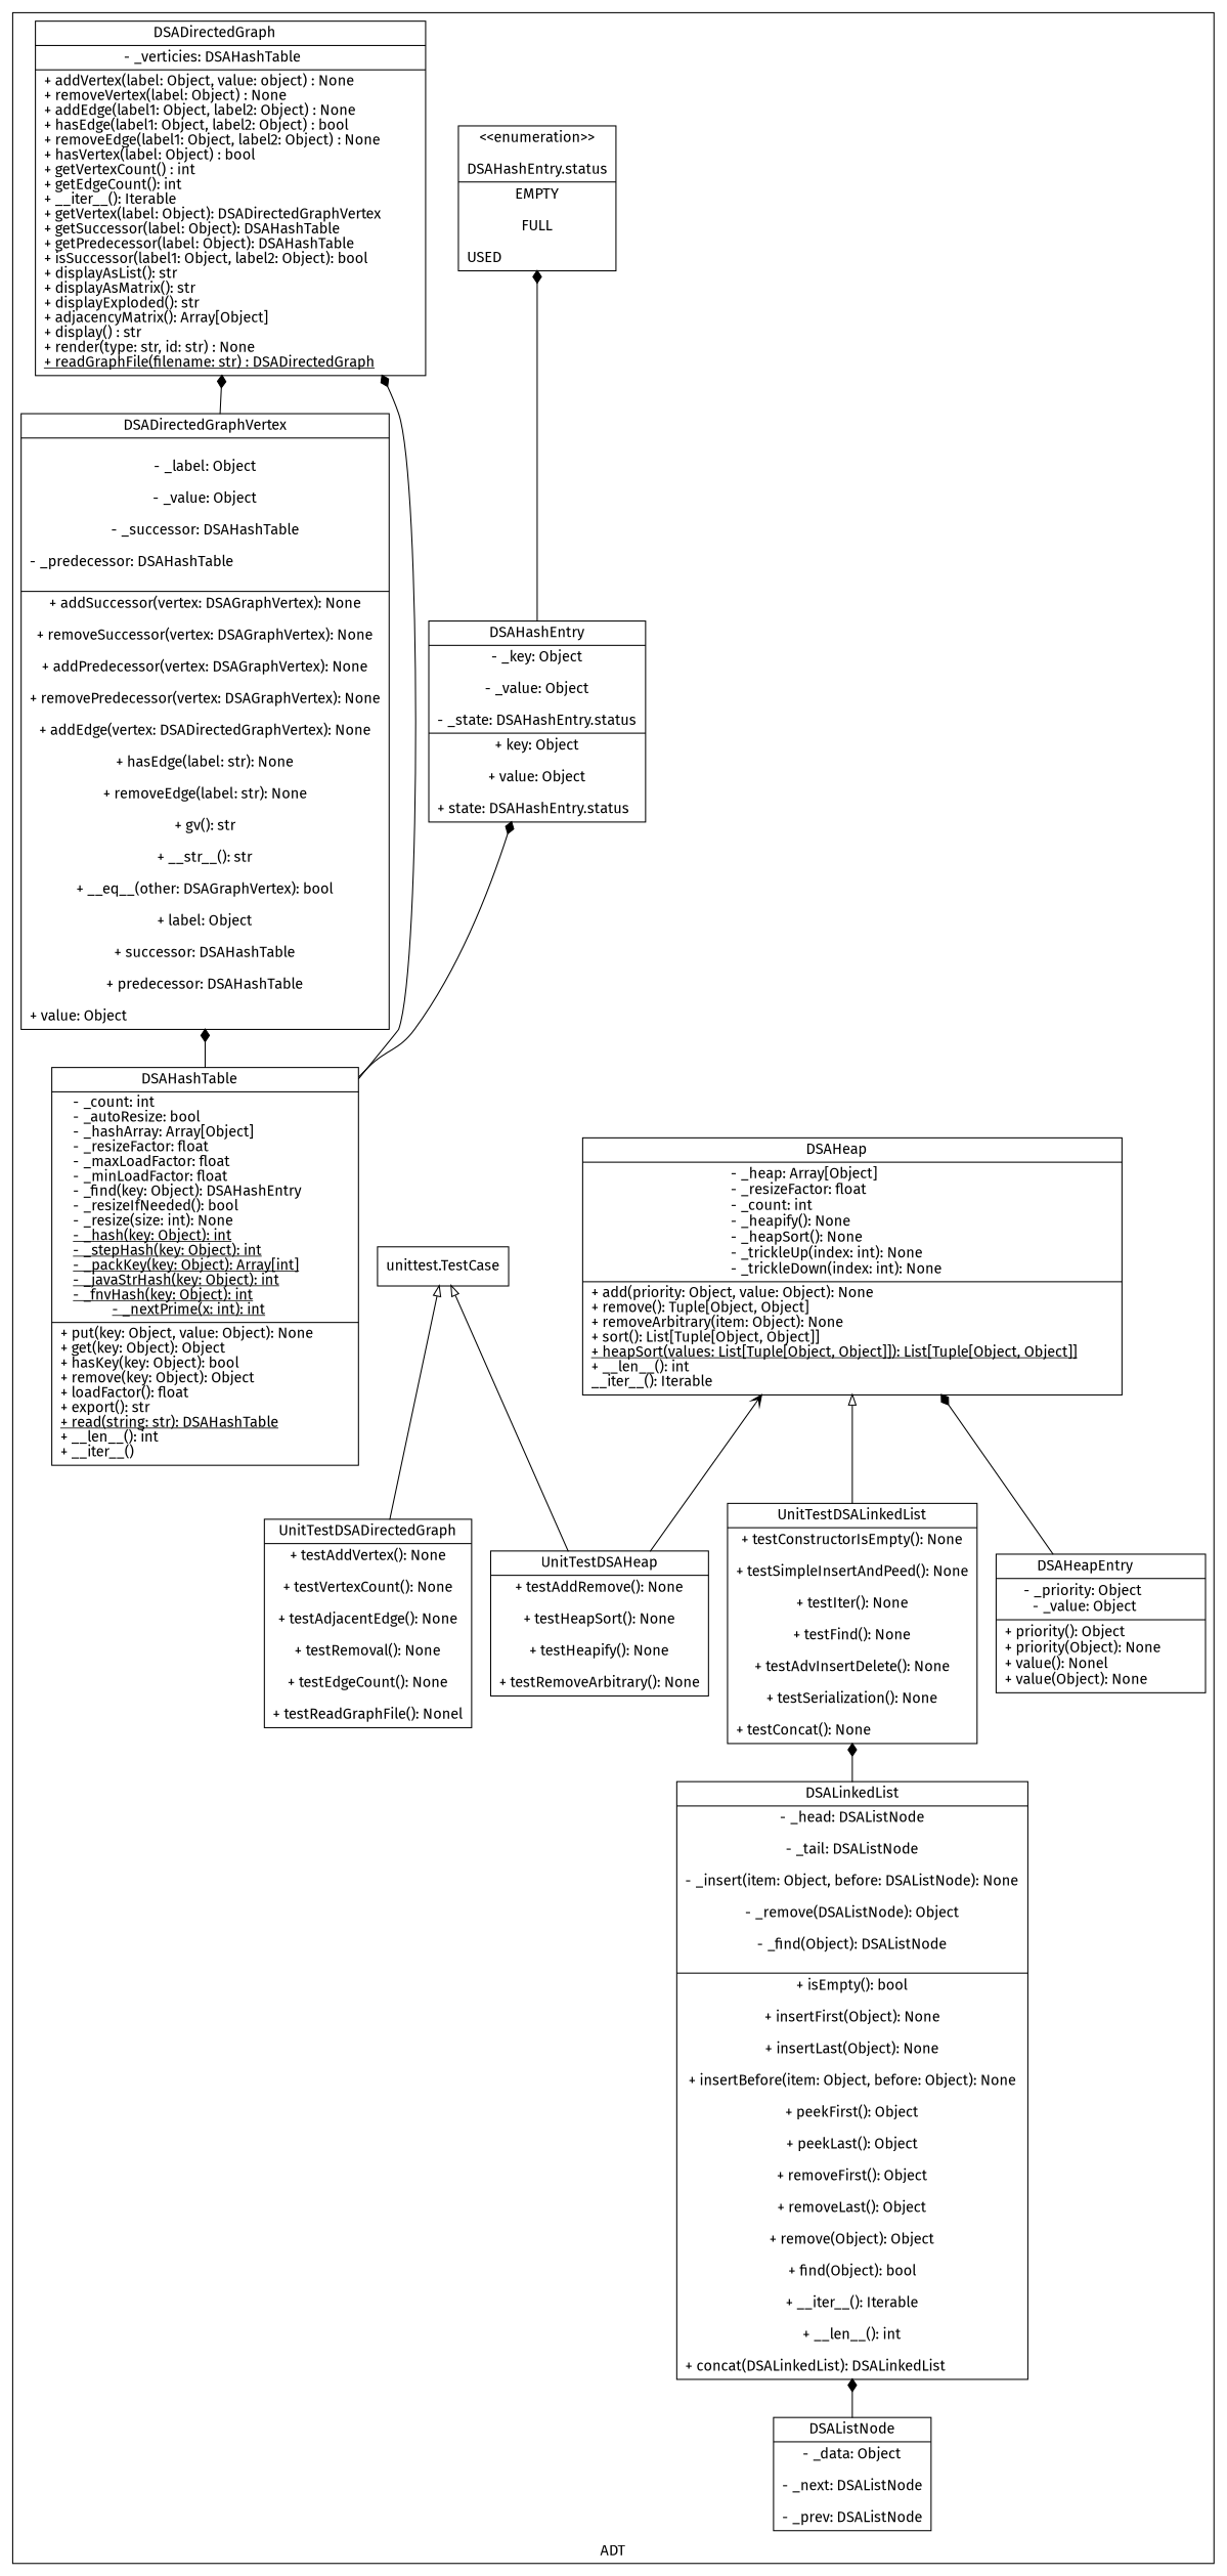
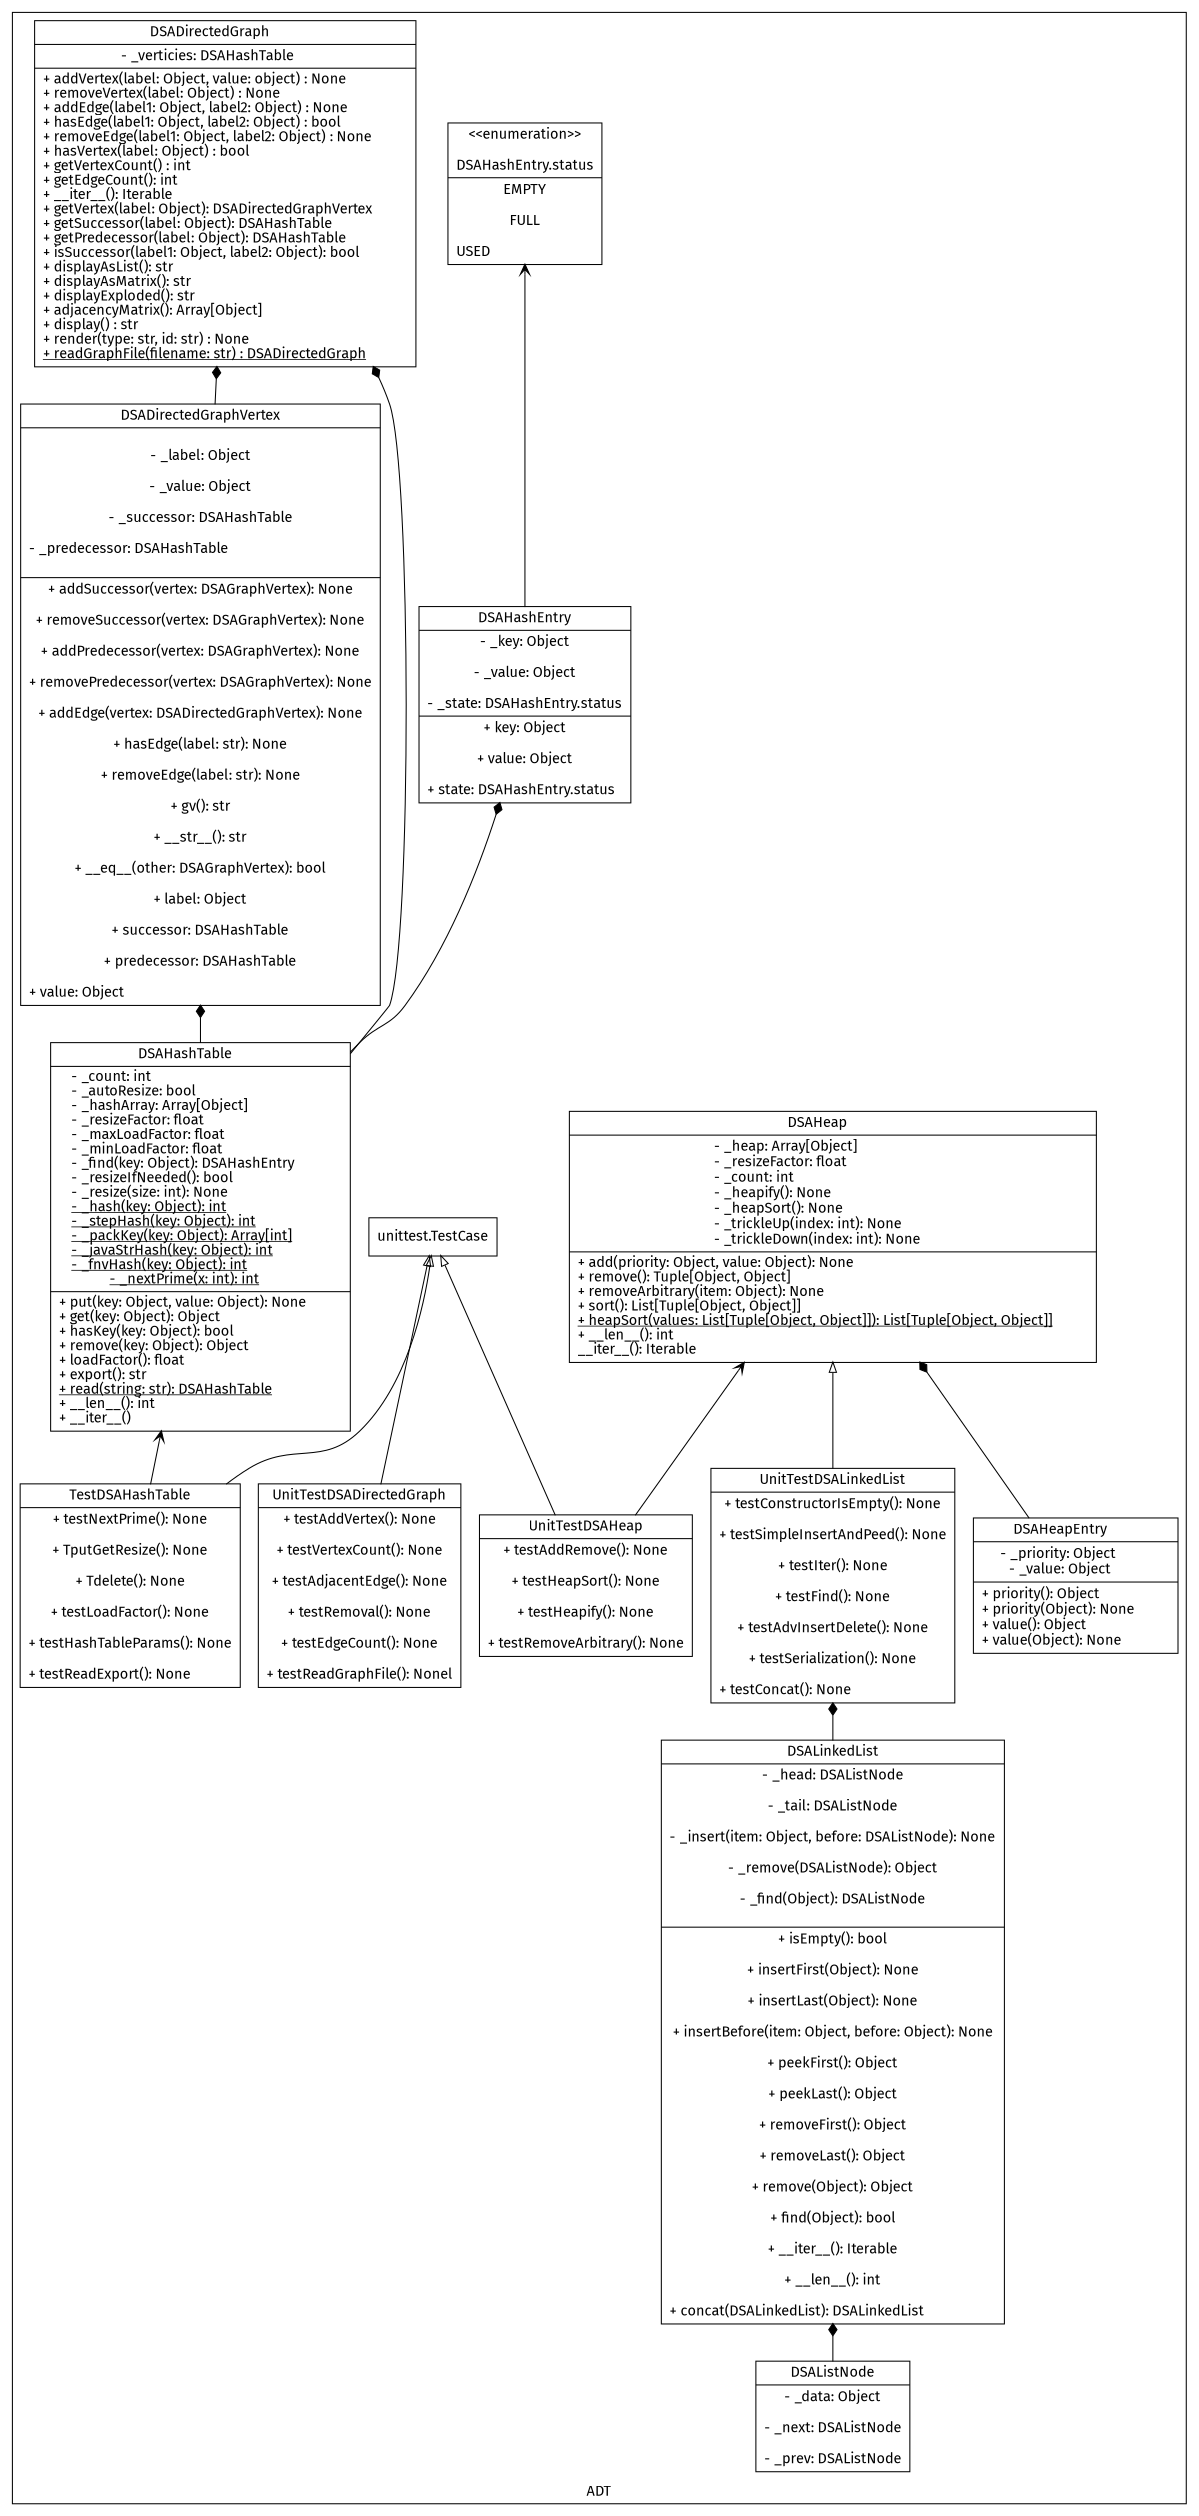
  digraph {
    fontname="Fira Sans"
    rankdir=BT
    node [fontname="Fira Sans" shape=record]
    edge [arrowhead=diamond fontname="Fira Sans"]
    n1 [label="{DSALinkedList\n        |- _head: DSAListNode\n        \l- _tail: DSAListNode\n        \l- _insert(item: Object, before: DSAListNode): None\n        \l- _remove(DSAListNode): Object\n        \l- _find(Object): DSAListNode\n        \l|+ isEmpty(): bool\n        \l+ insertFirst(Object): None\n        \l+ insertLast(Object): None\n        \l+ insertBefore(item: Object, before: Object): None\n        \l+ peekFirst(): Object\n        \l+ peekLast(): Object\n        \l+ removeFirst(): Object\n        \l+ removeLast(): Object\n        \l+ remove(Object): Object\n        \l+ find(Object): bool\n        \l+ __iter__(): Iterable\n        \l+ __len__(): int\n        \l+ concat(DSALinkedList): DSALinkedList\l}"]
    n2 [label="{UnitTestDSALinkedList\n        |+ testConstructorIsEmpty(): None\n        \l+ testSimpleInsertAndPeed(): None\n        \l+ testIter(): None\n        \l+ testFind(): None\n        \l+ testAdvInsertDelete(): None\n        \l+ testSerialization(): None\n        \l+ testConcat(): None\l}"]
    n3 [label="{DSAListNode\n        |- _data: Object\n        \l- _next: DSAListNode\n        \l- _prev: DSAListNode\l}"]
    n4 [label="{unittest.TestCase}"]
    n5 [label=<{DSAHashTable         |- _count: int         <br align="left"/>- _autoResize: bool         <br align="left"/>- _hashArray: Array[Object]         <br align="left"/>- _resizeFactor: float         <br align="left"/>- _maxLoadFactor: float         <br align="left"/>- _minLoadFactor: float         <br align="left"/>- _find(key: Object): DSAHashEntry         <br align="left"/>- _resizeIfNeeded(): bool         <br align="left"/>- _resize(size: int): None         <br align="left"/><u>- _hash(key: Object): int</u>         <br align="left"/><u>- _stepHash(key: Object): int</u>         <br align="left"/><u>- _packKey(key: Object): Array[int]</u>         <br align="left"/><u>- _javaStrHash(key: Object): int</u>         <br align="left"/><u>- _fnvHash(key: Object): int</u>         <br align="left"/><u>- _nextPrime(x: int): int</u>         |+ put(key: Object, value: Object): None         <br align="left"/>+ get(key: Object): Object         <br align="left"/>+ hasKey(key: Object): bool         <br align="left"/>+ remove(key: Object): Object         <br align="left"/>+ loadFactor(): float         <br align="left"/>+ export(): str         <br align="left"/><u>+ read(string: str): DSAHashTable</u>         <br align="left"/>+ __len__(): int         <br align="left"/>+ __iter__()<br align="left"/>}>]
    n6 [label=<{DSADirectedGraph         |- _verticies: DSAHashTable         <br align="left"/>|+ addVertex(label: Object, value: object) : None         <br align="left"/>+ removeVertex(label: Object) : None         <br align="left"/>+ addEdge(label1: Object, label2: Object) : None         <br align="left"/>+ hasEdge(label1: Object, label2: Object) : bool         <br align="left"/>+ removeEdge(label1: Object, label2: Object) : None         <br align="left"/>+ hasVertex(label: Object) : bool         <br align="left"/>+ getVertexCount() : int         <br align="left"/>+ getEdgeCount(): int         <br align="left"/>+ __iter__(): Iterable         <br align="left"/>+ getVertex(label: Object): DSADirectedGraphVertex         <br align="left"/>+ getSuccessor(label: Object): DSAHashTable         <br align="left"/>+ getPredecessor(label: Object): DSAHashTable         <br align="left"/>+ isSuccessor(label1: Object, label2: Object): bool         <br align="left"/>+ displayAsList(): str         <br align="left"/>+ displayAsMatrix(): str         <br align="left"/>+ displayExploded(): str         <br align="left"/>+ adjacencyMatrix(): Array[Object]         <br align="left"/>+ display() : str         <br align="left"/>+ render(type: str, id: str) : None         <br align="left"/><u>+ readGraphFile(filename: str) : DSADirectedGraph</u><br align="left"/>}>]
    n7 [label="{DSADirectedGraphVertex\n        |\l- _label: Object\n        \l- _value: Object\n        \l- _successor: DSAHashTable\n        \l- _predecessor: DSAHashTable\l\n        |+ addSuccessor(vertex: DSAGraphVertex): None\n        \l+ removeSuccessor(vertex: DSAGraphVertex): None\n        \l+ addPredecessor(vertex: DSAGraphVertex): None\n        \l+ removePredecessor(vertex: DSAGraphVertex): None\n        \l+ addEdge(vertex: DSADirectedGraphVertex): None\n        \l+ hasEdge(label: str): None\n        \l+ removeEdge(label: str): None\n        \l+ gv(): str\n        \l+ __str__(): str\n        \l+ __eq__(other: DSAGraphVertex): bool\n        \l+ label: Object\n        \l+ successor: DSAHashTable\n        \l+ predecessor: DSAHashTable\n        \l+ value: Object\l}"]
    n8 [label="{DSAHashEntry\n        |- _key: Object\n        \l- _value: Object\n        \l- _state: DSAHashEntry.status\n        |+ key: Object\n        \l+ value: Object\n        \l+ state: DSAHashEntry.status\l}"]
    n9 [label="{\<\<enumeration\>\>\n        \lDSAHashEntry.status\n        |EMPTY\n        \lFULL\n        \lUSED\l}"]
+   n10 [label="{TestDSAHashTable\n        |+ testNextPrime(): None\n        \l+ TputGetResize(): None\n        \l+ Tdelete(): None\n        \l+ testLoadFactor(): None\n        \l+ testHashTableParams(): None\n        \l+ testReadExport(): None\l}"]
    n11 [label=<{DSAHeap         |- _heap: Array[Object]         <br align="left"/>- _resizeFactor: float         <br align="left"/>- _count: int         <br align="left"/>- _heapify(): None         <br align="left"/>- _heapSort(): None         <br align="left"/>- _trickleUp(index: int): None         <br align="left"/>- _trickleDown(index: int): None         |+ add(priority: Object, value: Object): None         <br align="left"/>+ remove(): Tuple[Object, Object]         <br align="left"/>+ removeArbitrary(item: Object): None         <br align="left"/>+ sort(): List[Tuple[Object, Object]]         <br align="left"/><u>+ heapSort(values: List[Tuple[Object, Object]]): List[Tuple[Object, Object]]</u>         <br align="left"/>+ __len__(): int         <br align="left"/>__iter__(): Iterable<br align="left"/>}>]
-   n12 [label=<{DSAHeapEntry         |- _priority: Object         <br align="left"/>- _value: Object         |+ priority(): Object         <br align="left"/>+ priority(Object): None         <br align="left"/>+ value(): Nonel         <br align="left"/>+ value(Object): None<br align="left"/>}>]
+   n12 [label=<{DSAHeapEntry         |- _priority: Object         <br align="left"/>- _value: Object         |+ priority(): Object         <br align="left"/>+ priority(Object): None         <br align="left"/>+ value(): Object         <br align="left"/>+ value(Object): None<br align="left"/>}>]
    n13 [label="{UnitTestDSAHeap\n        |+ testAddRemove(): None\n        \l+ testHeapSort(): None\n        \l+ testHeapify(): None\n        \l+ testRemoveArbitrary(): None\l}"]
    n14 [label="{UnitTestDSADirectedGraph\n        |+ testAddVertex(): None\n        \l+ testVertexCount(): None\n        \l+ testAdjacentEdge(): None\n        \l+ testRemoval(): None\n        \l+ testEdgeCount(): None\n        \l+ testReadGraphFile(): Nonel}"]
    subgraph cluster_1 {
      label=ADT
      n1
      n2
      n3
      n4
      n5
      n6
      n7
      n8
      n9
+     n10
      n11
      n12
      n13
      n14
    }
    n1 -> n2
    n2 -> n11 [arrowhead=empty]
    n3 -> n1
    n5 -> n6
    n5 -> n7
    n5 -> n8
    n7 -> n6
-   n8 -> n9
+   n8 -> n9 [arrowhead=vee]
+   n10 -> n4 [arrowhead=onormal]
+   n10 -> n5 [arrowhead=vee]
    n12 -> n11
    n13 -> n4 [arrowhead=onormal]
    n13 -> n11 [arrowhead=vee]
    n14 -> n4 [arrowhead=onormal]
  }
